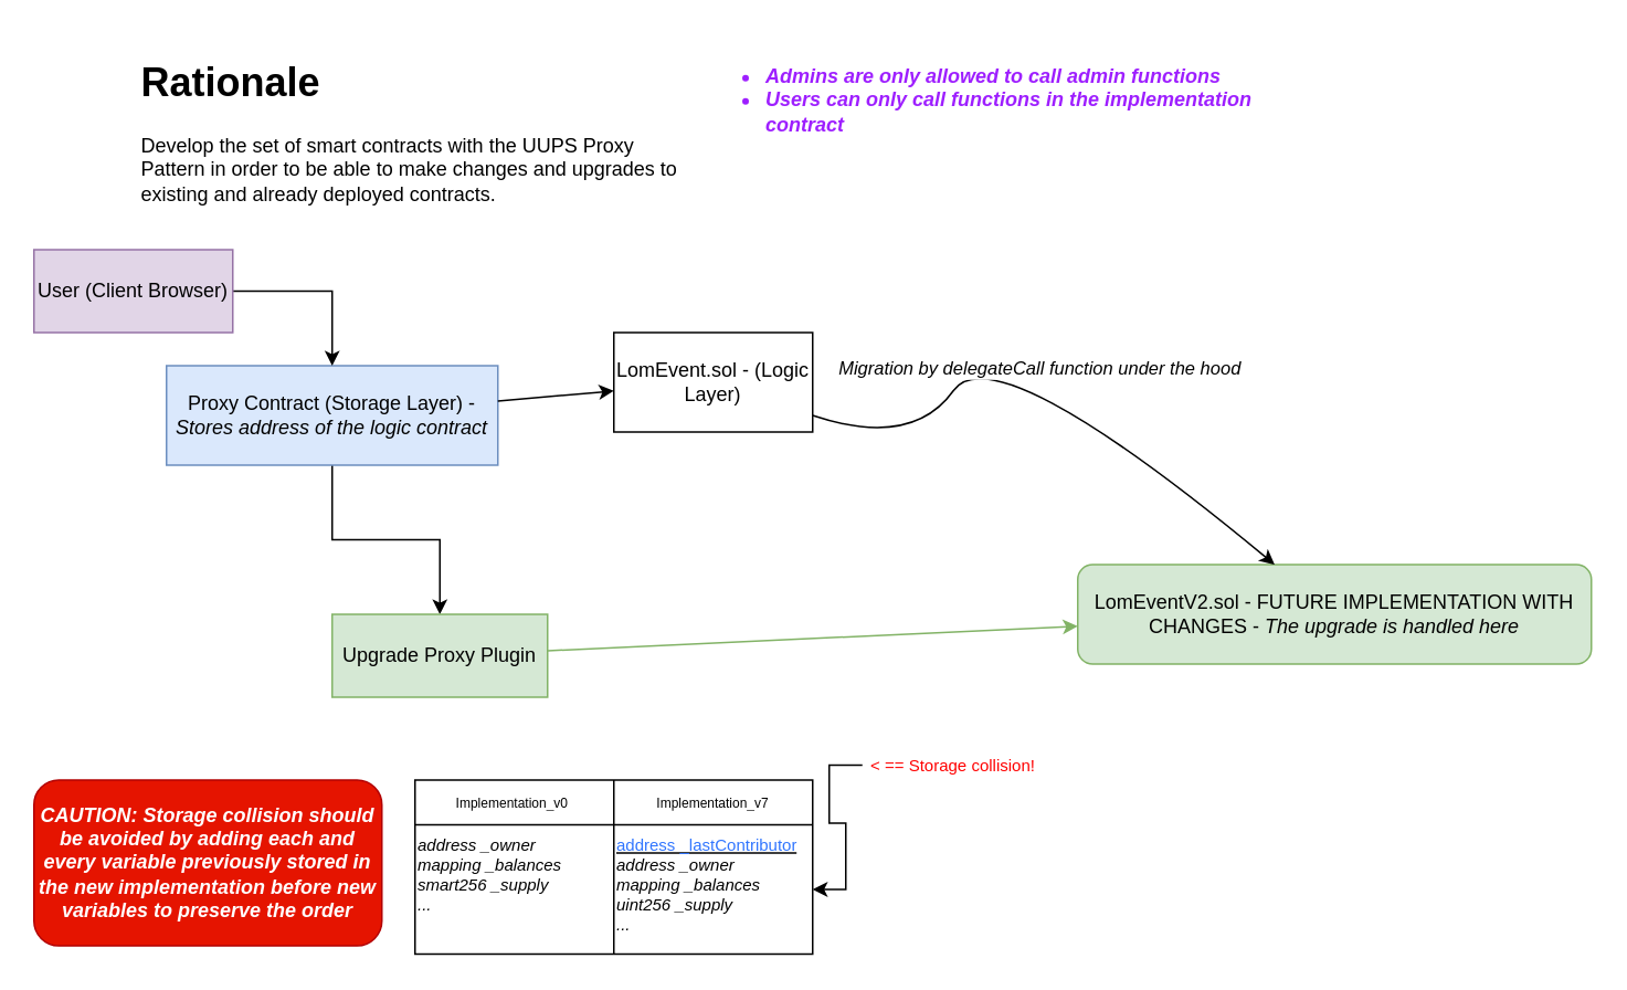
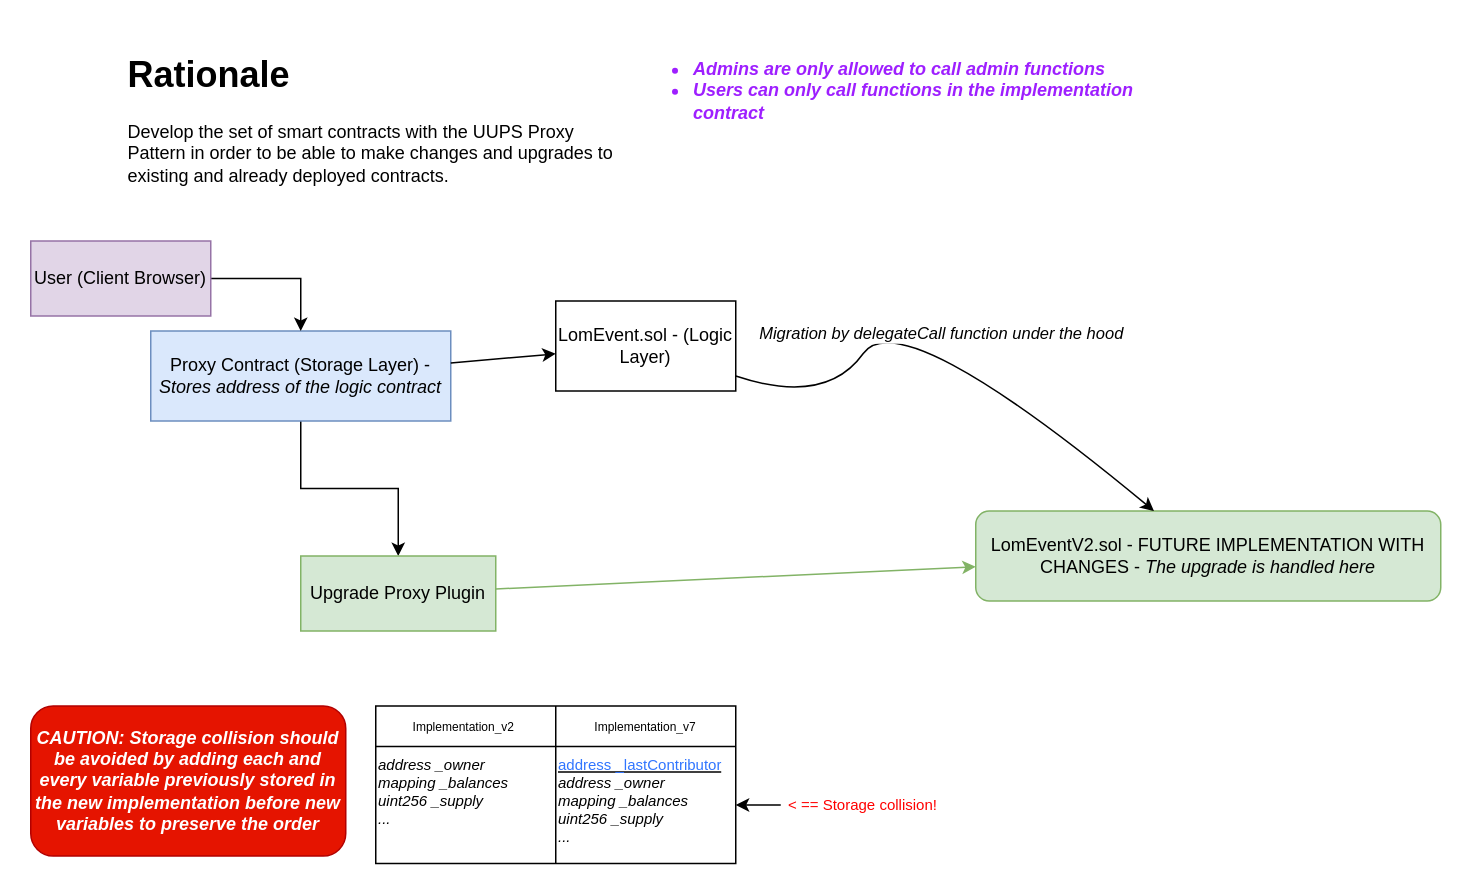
  <mxCell id="0" />
  <mxCell id="1" parent="0" />
  <mxCell id="2" value="LomEvent.sol - (Logic Layer)" style="whiteSpace=wrap;html=1;rounded=0;" parent="1" vertex="1"><mxGeometry x="370" y="200" width="120" height="60" as="geometry" /></mxCell>
  <mxCell id="3" value="&lt;h1&gt;Rationale&lt;/h1&gt;&lt;p&gt;Develop the set of smart contracts with the UUPS Proxy Pattern in order to be able to make changes and upgrades to existing and already deployed contracts.&lt;/p&gt;" style="text;html=1;strokeColor=none;fillColor=none;spacing=5;spacingTop=-20;whiteSpace=wrap;overflow=hidden;rounded=0;" parent="1" vertex="1"><mxGeometry x="80" y="30" width="340" height="120" as="geometry" /></mxCell>
  <mxCell id="4" style="edgeStyle=orthogonalEdgeStyle;rounded=0;orthogonalLoop=1;jettySize=auto;html=1;exitX=0.5;exitY=1;exitDx=0;exitDy=0;" edge="1" parent="1" source="5" target="10"><mxGeometry relative="1" as="geometry" /></mxCell>
  <mxCell id="5" value="Proxy Contract (Storage Layer) - &lt;i&gt;Stores address of the logic contract&lt;/i&gt;" style="text;html=1;strokeColor=#6c8ebf;fillColor=#dae8fc;align=center;verticalAlign=middle;whiteSpace=wrap;rounded=0;" parent="1" vertex="1"><mxGeometry x="100" y="220" width="200" height="60" as="geometry" /></mxCell>
  <mxCell id="6" value="&lt;ul&gt;&lt;li&gt;&lt;span style=&quot;font-style: italic ; text-align: center&quot;&gt;Admins are only allowed to call admin functions&lt;/span&gt;&lt;br&gt;&lt;/li&gt;&lt;li&gt;&lt;i&gt;Users can only call functions in the implementation contract&lt;/i&gt;&lt;/li&gt;&lt;/ul&gt;" style="text;strokeColor=none;fillColor=none;html=1;whiteSpace=wrap;verticalAlign=middle;overflow=hidden;fontColor=#9E1FFF;fontStyle=1" parent="1" vertex="1"><mxGeometry x="420" y="20" width="370" height="80" as="geometry" /></mxCell>
  <mxCell id="7" value="LomEventV2.sol - FUTURE IMPLEMENTATION WITH CHANGES - &lt;i&gt;The upgrade is handled here&lt;/i&gt;" style="rounded=1;whiteSpace=wrap;html=1;fillColor=#d5e8d4;strokeColor=#82b366;" vertex="1" parent="1"><mxGeometry x="650" y="340" width="310" height="60" as="geometry" /></mxCell>
  <mxCell id="8" value="" style="endArrow=classic;html=1;rounded=0;" edge="1" parent="1" source="5" target="2"><mxGeometry width="50" height="50" relative="1" as="geometry"><mxPoint x="370" y="320" as="sourcePoint" /><mxPoint x="420" y="270" as="targetPoint" /></mxGeometry></mxCell>
  <mxCell id="9" value="" style="endArrow=classic;html=1;rounded=0;fillColor=#d5e8d4;strokeColor=#82b366;" edge="1" parent="1" source="10" target="7"><mxGeometry width="50" height="50" relative="1" as="geometry"><mxPoint x="310" y="262.5" as="sourcePoint" /><mxPoint x="520" y="245" as="targetPoint" /></mxGeometry></mxCell>
  <mxCell id="10" value="Upgrade Proxy Plugin" style="text;html=1;strokeColor=#82b366;fillColor=#d5e8d4;align=center;verticalAlign=middle;whiteSpace=wrap;rounded=0;" vertex="1" parent="1"><mxGeometry x="200" y="370" width="130" height="50" as="geometry" /></mxCell>
  <mxCell id="11" style="edgeStyle=orthogonalEdgeStyle;rounded=0;orthogonalLoop=1;jettySize=auto;html=1;exitX=1;exitY=0.5;exitDx=0;exitDy=0;" edge="1" parent="1" source="12" target="5"><mxGeometry relative="1" as="geometry" /></mxCell>
- <mxCell id="12" value="User (Client Browser)" style="text;html=1;strokeColor=#9673a6;fillColor=#e1d5e7;align=center;verticalAlign=middle;whiteSpace=wrap;rounded=0;" vertex="1" parent="1"><mxGeometry x="20" y="150" width="120" height="50" as="geometry" /></mxCell>
+ <mxCell id="12" value="User (Client Browser)" style="text;html=1;strokeColor=#9673a6;fillColor=#e1d5e7;align=center;verticalAlign=middle;whiteSpace=wrap;rounded=0;" vertex="1" parent="1"><mxGeometry x="20" y="160" width="120" height="50" as="geometry" /></mxCell>
  <mxCell id="13" value="&lt;i&gt;Migration by delegateCall function under the hood&lt;/i&gt;" style="curved=1;endArrow=classic;html=1;rounded=0;" edge="1" parent="1" source="2" target="7"><mxGeometry width="50" height="50" relative="1" as="geometry"><mxPoint x="550" y="250" as="sourcePoint" /><mxPoint x="600" y="200" as="targetPoint" /><Array as="points"><mxPoint x="550" y="270" /><mxPoint x="600" y="200" /></Array></mxGeometry></mxCell>
  <mxCell id="14" value="CAUTION: Storage collision should be avoided by adding each and every variable previously stored in the new implementation before new variables to preserve the order" style="rounded=1;whiteSpace=wrap;html=1;fillColor=#e51400;strokeColor=#B20000;fontColor=#ffffff;fontStyle=3" vertex="1" parent="1"><mxGeometry x="20" y="470" width="210" height="100" as="geometry" /></mxCell>
  <mxCell id="15" value="" style="shape=table;startSize=0;container=1;collapsible=0;childLayout=tableLayout;" vertex="1" parent="1"><mxGeometry x="250" y="470" width="240" height="105" as="geometry" /></mxCell>
  <mxCell id="16" value="" style="shape=tableRow;horizontal=0;startSize=0;swimlaneHead=0;swimlaneBody=0;top=0;left=0;bottom=0;right=0;collapsible=0;dropTarget=0;fillColor=none;points=[[0,0.5],[1,0.5]];portConstraint=eastwest;" vertex="1" parent="15"><mxGeometry width="240" height="27" as="geometry" /></mxCell>
- <mxCell id="17" value="Implementation_v0&lt;span style=&quot;white-space: pre; font-size: 8px;&quot;&gt; &lt;/span&gt;" style="shape=partialRectangle;html=1;whiteSpace=wrap;connectable=0;overflow=hidden;fillColor=none;top=0;left=0;bottom=0;right=0;pointerEvents=1;fontSize=8;" vertex="1" parent="16"><mxGeometry width="120" height="27" as="geometry"><mxRectangle width="120" height="27" as="alternateBounds" /></mxGeometry></mxCell>
+ <mxCell id="17" value="Implementation_v2&lt;span style=&quot;white-space: pre; font-size: 8px;&quot;&gt; &lt;/span&gt;" style="shape=partialRectangle;html=1;whiteSpace=wrap;connectable=0;overflow=hidden;fillColor=none;top=0;left=0;bottom=0;right=0;pointerEvents=1;fontSize=8;" vertex="1" parent="16"><mxGeometry width="120" height="27" as="geometry"><mxRectangle width="120" height="27" as="alternateBounds" /></mxGeometry></mxCell>
  <mxCell id="18" value="&lt;span style=&quot;font-size: 8px;&quot;&gt;Implementation_v7&lt;/span&gt;" style="shape=partialRectangle;html=1;whiteSpace=wrap;connectable=0;overflow=hidden;fillColor=none;top=0;left=0;bottom=0;right=0;pointerEvents=1;fontSize=8;" vertex="1" parent="16"><mxGeometry x="120" width="120" height="27" as="geometry"><mxRectangle width="120" height="27" as="alternateBounds" /></mxGeometry></mxCell>
  <mxCell id="19" value="" style="shape=tableRow;horizontal=0;startSize=0;swimlaneHead=0;swimlaneBody=0;top=0;left=0;bottom=0;right=0;collapsible=0;dropTarget=0;fillColor=none;points=[[0,0.5],[1,0.5]];portConstraint=eastwest;" vertex="1" parent="15"><mxGeometry y="27" width="240" height="78" as="geometry" /></mxCell>
- <mxCell id="20" value="&lt;i&gt;address _owner&lt;br style=&quot;font-size: 10px&quot;&gt;mapping _balances&lt;br style=&quot;font-size: 10px&quot;&gt;smart256 _supply&lt;br style=&quot;font-size: 10px&quot;&gt;...&lt;/i&gt;" style="shape=partialRectangle;html=1;whiteSpace=wrap;connectable=0;overflow=hidden;fillColor=none;top=0;left=0;bottom=0;right=0;pointerEvents=1;fontSize=10;verticalAlign=top;align=left;" vertex="1" parent="19"><mxGeometry width="120" height="78" as="geometry"><mxRectangle width="120" height="78" as="alternateBounds" /></mxGeometry></mxCell>
+ <mxCell id="20" value="&lt;i&gt;address _owner&lt;br style=&quot;font-size: 10px&quot;&gt;mapping _balances&lt;br style=&quot;font-size: 10px&quot;&gt;uint256 _supply&lt;br style=&quot;font-size: 10px&quot;&gt;...&lt;/i&gt;" style="shape=partialRectangle;html=1;whiteSpace=wrap;connectable=0;overflow=hidden;fillColor=none;top=0;left=0;bottom=0;right=0;pointerEvents=1;fontSize=10;verticalAlign=top;align=left;" vertex="1" parent="19"><mxGeometry width="120" height="78" as="geometry"><mxRectangle width="120" height="78" as="alternateBounds" /></mxGeometry></mxCell>
  <mxCell id="21" value="&lt;u&gt;&lt;font color=&quot;#3075ff&quot;&gt;address _lastContributor&lt;/font&gt;&lt;/u&gt;&lt;br style=&quot;font-size: 10px&quot;&gt;&lt;i&gt;address _owner&lt;br style=&quot;font-size: 10px&quot;&gt;mapping _balances&lt;br style=&quot;font-size: 10px&quot;&gt;uint256 _supply&lt;br style=&quot;font-size: 10px&quot;&gt;...&lt;/i&gt;" style="shape=partialRectangle;html=1;whiteSpace=wrap;connectable=0;overflow=hidden;fillColor=none;top=0;left=0;bottom=0;right=0;pointerEvents=1;fontSize=10;verticalAlign=top;align=left;" vertex="1" parent="19"><mxGeometry x="120" width="120" height="78" as="geometry"><mxRectangle width="120" height="78" as="alternateBounds" /></mxGeometry></mxCell>
  <mxCell id="22" style="edgeStyle=orthogonalEdgeStyle;rounded=0;orthogonalLoop=1;jettySize=auto;html=1;exitX=0;exitY=0.5;exitDx=0;exitDy=0;fontSize=10;fontColor=#FF0000;" edge="1" parent="1" source="23" target="19"><mxGeometry relative="1" as="geometry" /></mxCell>
- <mxCell id="23" value="&amp;lt; == Storage collision!" style="text;html=1;strokeColor=none;fillColor=none;align=center;verticalAlign=middle;whiteSpace=wrap;rounded=0;fontSize=10;fontColor=#FF0000;" vertex="1" parent="1"><mxGeometry x="520" y="446" width="110" height="30" as="geometry" /></mxCell>
+ <mxCell id="23" value="&amp;lt; == Storage collision!" style="text;html=1;strokeColor=none;fillColor=none;align=center;verticalAlign=middle;whiteSpace=wrap;rounded=0;fontSize=10;fontColor=#FF0000;" vertex="1" parent="1"><mxGeometry x="520" y="521" width="110" height="30" as="geometry" /></mxCell>
